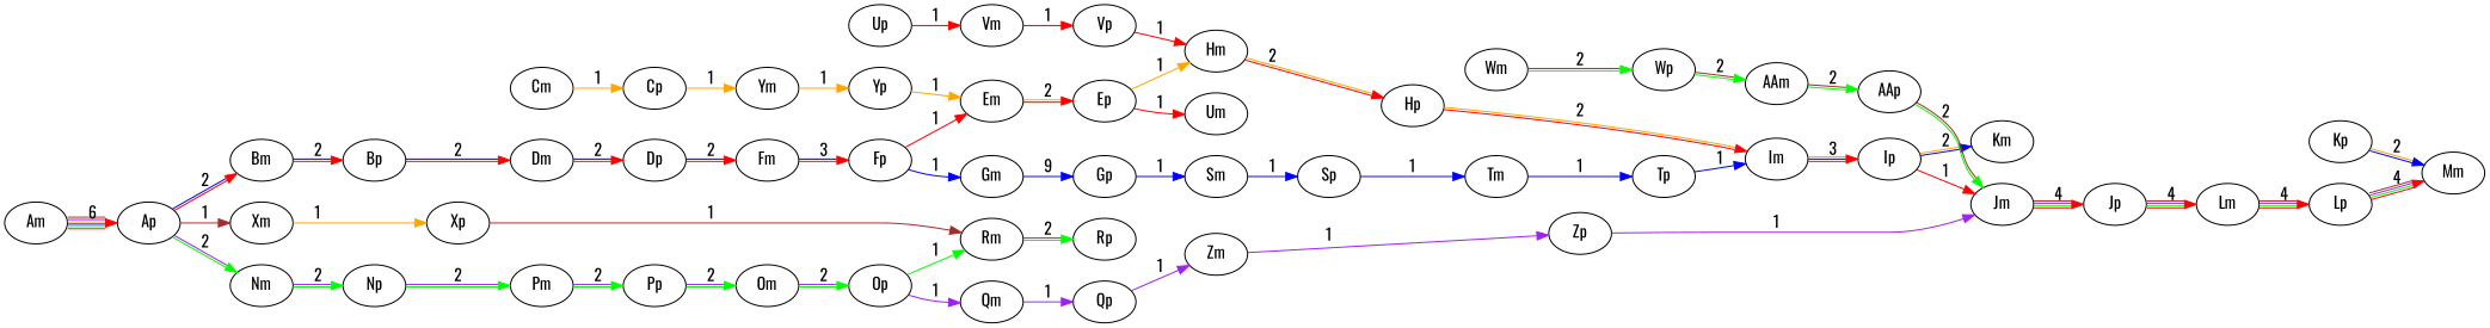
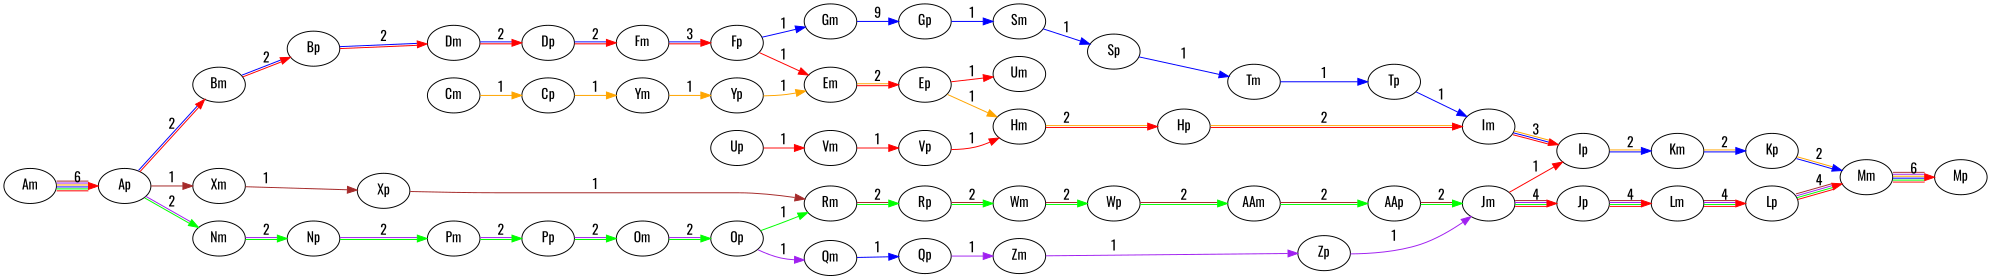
  digraph {
    fontname=Oswald
    rankdir=LR
    node [fontname=Oswald]
    edge [color=blue fontname=Oswald]
    Am
    Ap
    Bm
    Xm
    Nm
    Bp
    Cm
    Cp
    Xp
    Np
    Dm
    Ym
    Rm
    Pm
    Dp
    Fm
    Yp
    Em
    Rp
    Wm
    Pp
    Om
    Fp
    Gm
    Ep
    Hm
    Um
    Gp
    Sm
    Hp
    Im
    Up
    Vm
    Ip
    Km
    Jm
    Vp
    Sp
    Tm
    Tp
    Kp
    Jp
    Mm
    Lm
+   Mp
    Lp
    Op
    Qm
    Qp
    Zm
    Zp
    Wp
    AAm
    AAp
    Am -> Ap [color="red:green:blue:orange:purple:brown" label=6]
    Ap -> Bm [color="red:blue" label=2]
    Ap -> Xm [color=brown label=1]
    Ap -> Nm [color="green:purple" label=2]
    Bm -> Bp [color="red:blue" label=2]
-   Xm -> Xp [color=orange label=1]
+   Xm -> Xp [color=brown label=1]
    Nm -> Np [color="green:purple" label=2]
    Bp -> Dm [color="red:blue" label=2]
    Cm -> Cp [color=orange label=1]
    Cp -> Ym [color=orange label=1]
    Xp -> Rm [color=brown label=1]
    Np -> Pm [color="green:purple" label=2]
    Dm -> Dp [color="red:blue" label=2]
    Ym -> Yp [color=orange label=1]
    Rm -> Rp [color="green:brown" label=2]
    Pm -> Pp [color="green:purple" label=2]
    Dp -> Fm [color="red:blue" label=2]
    Fm -> Fp [color="red:blue" label=3]
    Yp -> Em [color=orange label=1]
    Em -> Ep [color="red:orange" label=2]
+   Rp -> Wm [color="green:brown" label=2]
    Wm -> Wp [color="green:brown" label=2]
    Pp -> Om [color="green:purple" label=2]
    Om -> Op [color="green:purple" label=2]
    Fp -> Em [color=red label=1]
    Fp -> Gm [label=1]
    Gm -> Gp [label=9]
    Ep -> Hm [color=orange label=1]
    Ep -> Um [color=red label=1]
    Hm -> Hp [color="red:orange" label=2]
    Gp -> Sm [label=1]
    Sm -> Sp [label=1]
    Hp -> Im [color="red:orange" label=2]
    Im -> Ip [color="red:blue:orange" label=3]
    Up -> Vm [color=red label=1]
    Vm -> Vp [color=red label=1]
    Ip -> Km [color="blue:orange" label=2]
-   Ip -> Jm [color=red label=1]
+   Jm -> Ip [color=red label=1]
+   Km -> Kp [color="blue:orange" label=2]
    Jm -> Jp [color="red:green:purple:brown" label=4]
    Vp -> Hm [color=red label=1]
    Sp -> Tm [label=1]
    Tm -> Tp [label=1]
    Tp -> Im [label=1]
    Kp -> Mm [color="blue:orange" label=2]
    Jp -> Lm [color="red:green:purple:brown" label=4]
+   Mm -> Mp [color="red:green:blue:orange:purple:brown" label=6]
    Lm -> Lp [color="red:green:purple:brown" label=4]
    Lp -> Mm [color="red:green:purple:brown" label=4]
    Op -> Rm [color=green label=1]
    Op -> Qm [color=purple label=1]
-   Qm -> Qp [color=purple label=1]
+   Qm -> Qp [label=1]
    Qp -> Zm [color=purple label=1]
    Zm -> Zp [color=purple label=1]
    Zp -> Jm [color=purple label=1]
    Wp -> AAm [color="green:brown" label=2]
    AAm -> AAp [color="green:brown" label=2]
    AAp -> Jm [color="green:brown" label=2]
  }
